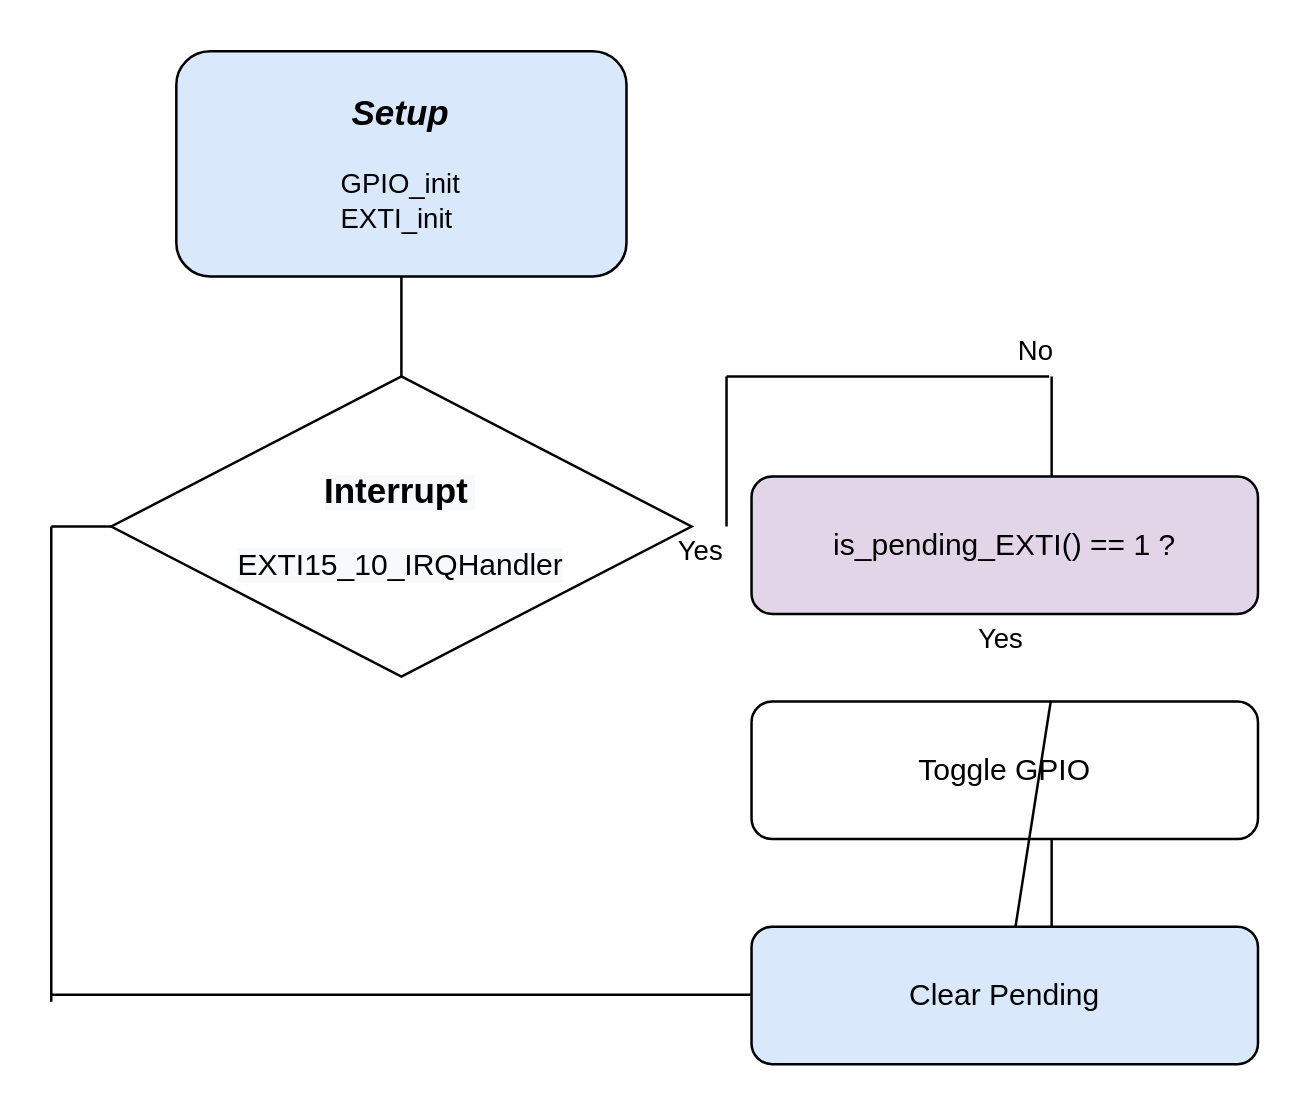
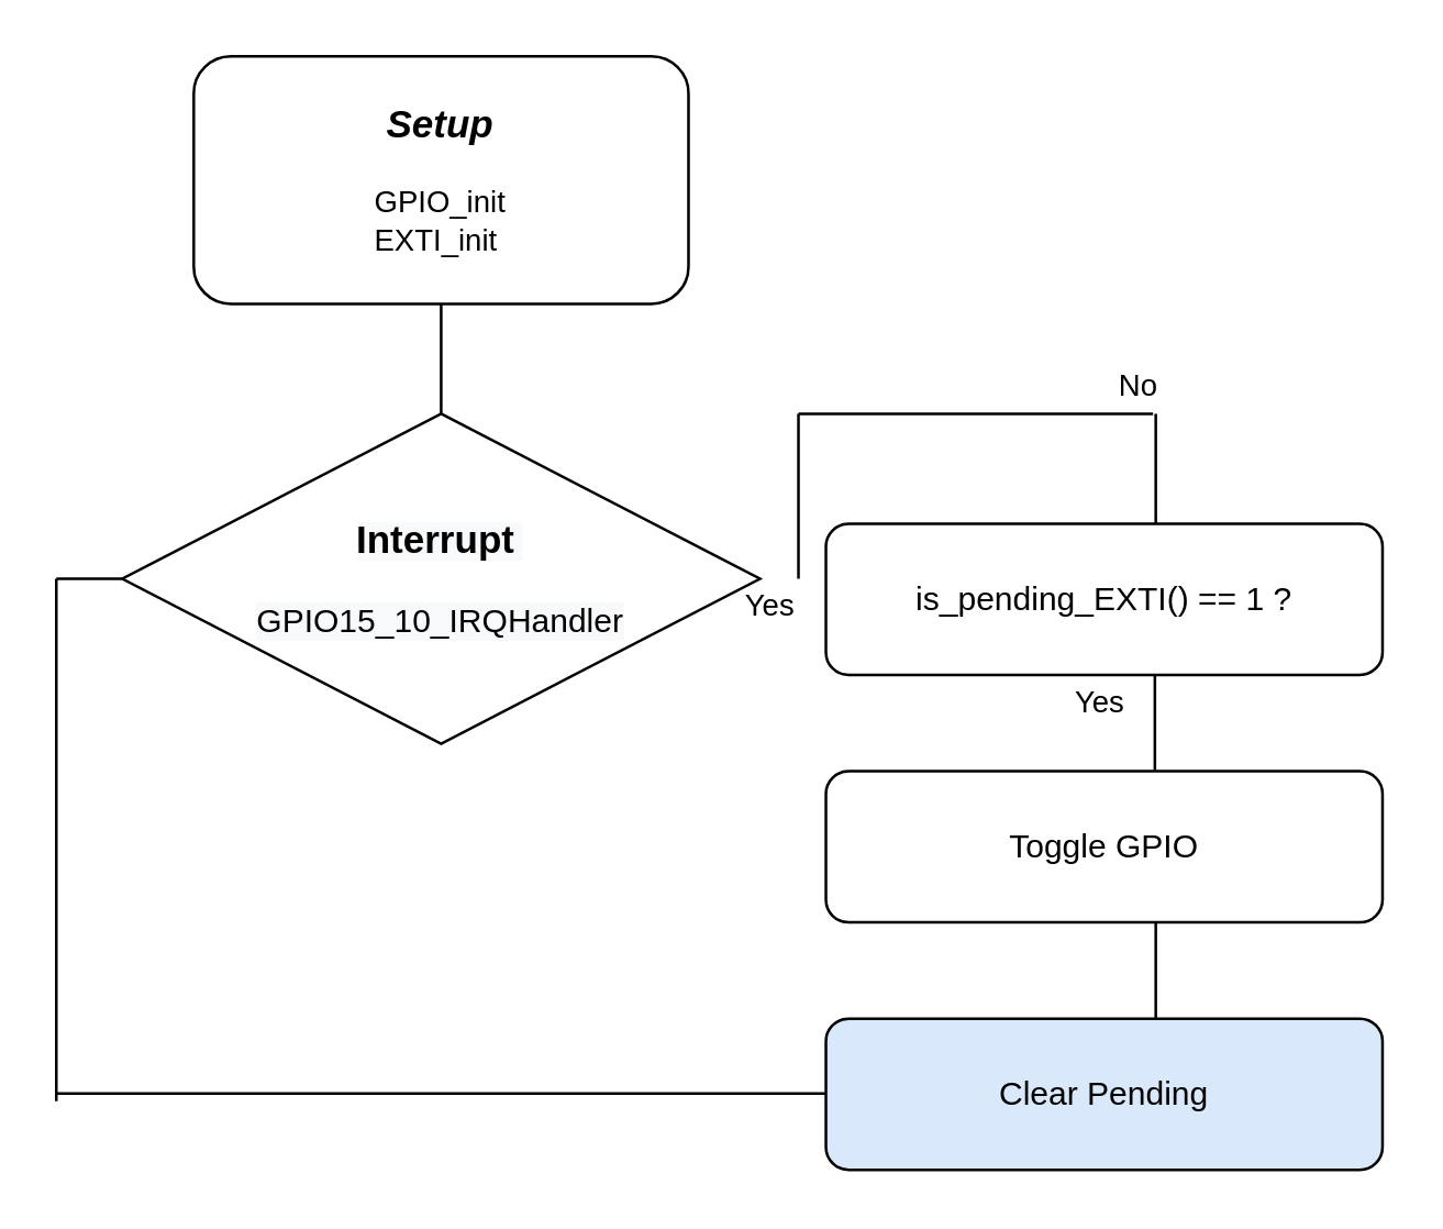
  <mxCell id="0" />
  <mxCell id="1" parent="0" />
- <mxCell id="2" value="&lt;font&gt;&lt;font&gt;&lt;i style=&quot;font-weight: bold&quot;&gt;&lt;font style=&quot;font-size: 14px&quot;&gt;Setup&lt;/font&gt;&lt;/i&gt;&lt;br&gt;&lt;br style=&quot;font-size: 11px&quot;&gt;&lt;div style=&quot;font-size: 11px ; text-align: left&quot;&gt;GPIO_init&lt;/div&gt;&lt;/font&gt;&lt;font&gt;&lt;div style=&quot;font-size: 11px ; text-align: left&quot;&gt;&lt;span&gt;EXTI_init&lt;/span&gt;&lt;/div&gt;&lt;/font&gt;&lt;/font&gt;" style="rounded=1;whiteSpace=wrap;html=1;fontSize=11;glass=0;strokeWidth=1;shadow=0;fillColor=#dae8fc;" parent="1" vertex="1"><mxGeometry x="70" y="20" width="180" height="90" as="geometry" /></mxCell>
- <mxCell id="3" value="&lt;b style=&quot;color: rgb(0 , 0 , 0) ; font-family: &amp;#34;helvetica&amp;#34; ; font-size: 12px ; font-style: normal ; letter-spacing: normal ; text-align: center ; text-indent: 0px ; text-transform: none ; word-spacing: 0px ; background-color: rgb(248 , 249 , 250)&quot;&gt;&lt;font style=&quot;font-size: 14px&quot;&gt;Interrupt&lt;/font&gt;&lt;/b&gt;&lt;span style=&quot;color: rgb(0 , 0 , 0) ; font-family: &amp;#34;helvetica&amp;#34; ; font-size: 12px ; font-style: normal ; font-weight: 400 ; letter-spacing: normal ; text-align: center ; text-indent: 0px ; text-transform: none ; word-spacing: 0px ; background-color: rgb(248 , 249 , 250) ; display: inline ; float: none&quot;&gt;&amp;nbsp;&lt;/span&gt;&lt;br style=&quot;color: rgb(0 , 0 , 0) ; font-family: &amp;#34;helvetica&amp;#34; ; font-size: 12px ; font-style: normal ; font-weight: 400 ; letter-spacing: normal ; text-align: center ; text-indent: 0px ; text-transform: none ; word-spacing: 0px ; background-color: rgb(248 , 249 , 250)&quot;&gt;&lt;br style=&quot;color: rgb(0 , 0 , 0) ; font-family: &amp;#34;helvetica&amp;#34; ; font-size: 12px ; font-style: normal ; font-weight: 400 ; letter-spacing: normal ; text-align: center ; text-indent: 0px ; text-transform: none ; word-spacing: 0px ; background-color: rgb(248 , 249 , 250)&quot;&gt;&lt;span style=&quot;color: rgb(0 , 0 , 0) ; font-family: &amp;#34;helvetica&amp;#34; ; font-size: 12px ; font-style: normal ; font-weight: 400 ; letter-spacing: normal ; text-align: center ; text-indent: 0px ; text-transform: none ; word-spacing: 0px ; background-color: rgb(248 , 249 , 250) ; display: inline ; float: none&quot;&gt;EXTI15_10_IRQHandler&lt;/span&gt;&lt;br&gt;" style="rhombus;whiteSpace=wrap;html=1;" parent="1" vertex="1"><mxGeometry x="44" y="150" width="232" height="120" as="geometry" /></mxCell>
+ <mxCell id="2" value="&lt;font&gt;&lt;font&gt;&lt;i style=&quot;font-weight: bold&quot;&gt;&lt;font style=&quot;font-size: 14px&quot;&gt;Setup&lt;/font&gt;&lt;/i&gt;&lt;br&gt;&lt;br style=&quot;font-size: 11px&quot;&gt;&lt;div style=&quot;font-size: 11px ; text-align: left&quot;&gt;GPIO_init&lt;/div&gt;&lt;/font&gt;&lt;font&gt;&lt;div style=&quot;font-size: 11px ; text-align: left&quot;&gt;&lt;span&gt;EXTI_init&lt;/span&gt;&lt;/div&gt;&lt;/font&gt;&lt;/font&gt;" style="rounded=1;whiteSpace=wrap;html=1;fontSize=11;glass=0;strokeWidth=1;shadow=0;" parent="1" vertex="1"><mxGeometry x="70" y="20" width="180" height="90" as="geometry" /></mxCell>
+ <mxCell id="3" value="&lt;b style=&quot;color: rgb(0 , 0 , 0) ; font-family: &amp;#34;helvetica&amp;#34; ; font-size: 12px ; font-style: normal ; letter-spacing: normal ; text-align: center ; text-indent: 0px ; text-transform: none ; word-spacing: 0px ; background-color: rgb(248 , 249 , 250)&quot;&gt;&lt;font style=&quot;font-size: 14px&quot;&gt;Interrupt&lt;/font&gt;&lt;/b&gt;&lt;span style=&quot;color: rgb(0 , 0 , 0) ; font-family: &amp;#34;helvetica&amp;#34; ; font-size: 12px ; font-style: normal ; font-weight: 400 ; letter-spacing: normal ; text-align: center ; text-indent: 0px ; text-transform: none ; word-spacing: 0px ; background-color: rgb(248 , 249 , 250) ; display: inline ; float: none&quot;&gt;&amp;nbsp;&lt;/span&gt;&lt;br style=&quot;color: rgb(0 , 0 , 0) ; font-family: &amp;#34;helvetica&amp;#34; ; font-size: 12px ; font-style: normal ; font-weight: 400 ; letter-spacing: normal ; text-align: center ; text-indent: 0px ; text-transform: none ; word-spacing: 0px ; background-color: rgb(248 , 249 , 250)&quot;&gt;&lt;br style=&quot;color: rgb(0 , 0 , 0) ; font-family: &amp;#34;helvetica&amp;#34; ; font-size: 12px ; font-style: normal ; font-weight: 400 ; letter-spacing: normal ; text-align: center ; text-indent: 0px ; text-transform: none ; word-spacing: 0px ; background-color: rgb(248 , 249 , 250)&quot;&gt;&lt;span style=&quot;color: rgb(0 , 0 , 0) ; font-family: &amp;#34;helvetica&amp;#34; ; font-size: 12px ; font-style: normal ; font-weight: 400 ; letter-spacing: normal ; text-align: center ; text-indent: 0px ; text-transform: none ; word-spacing: 0px ; background-color: rgb(248 , 249 , 250) ; display: inline ; float: none&quot;&gt;GPIO15_10_IRQHandler&lt;/span&gt;&lt;br&gt;" style="rhombus;whiteSpace=wrap;html=1;" parent="1" vertex="1"><mxGeometry x="44" y="150" width="232" height="120" as="geometry" /></mxCell>
  <mxCell id="4" value="" style="endArrow=none;html=1;" parent="1" edge="1"><mxGeometry width="50" height="50" relative="1" as="geometry"><mxPoint x="20" y="400" as="sourcePoint" /><mxPoint x="20" y="210" as="targetPoint" /></mxGeometry></mxCell>
  <mxCell id="5" value="" style="endArrow=none;html=1;" edge="1" parent="1"><mxGeometry width="50" height="50" relative="1" as="geometry"><mxPoint x="160" y="150" as="sourcePoint" /><mxPoint x="160" y="110" as="targetPoint" /></mxGeometry></mxCell>
  <mxCell id="6" value="Yes" style="text;html=1;strokeColor=none;fillColor=none;align=center;verticalAlign=middle;whiteSpace=wrap;rounded=0;fontSize=11;" vertex="1" parent="1"><mxGeometry x="260" y="210" width="40" height="20" as="geometry" /></mxCell>
- <mxCell id="7" value="&lt;span&gt;is_pending_EXTI() == 1 ?&lt;br&gt;&lt;/span&gt;" style="rounded=1;whiteSpace=wrap;html=1;fillColor=#e1d5e7;" vertex="1" parent="1"><mxGeometry x="300" y="190" width="202.5" height="55" as="geometry" /></mxCell>
+ <mxCell id="7" value="&lt;span&gt;is_pending_EXTI() == 1 ?&lt;br&gt;&lt;/span&gt;" style="rounded=1;whiteSpace=wrap;html=1;" vertex="1" parent="1"><mxGeometry x="300" y="190" width="202.5" height="55" as="geometry" /></mxCell>
  <mxCell id="8" value="&lt;span&gt;Clear Pending&lt;br&gt;&lt;/span&gt;" style="rounded=1;whiteSpace=wrap;html=1;fillColor=#dae8fc;" vertex="1" parent="1"><mxGeometry x="300" y="370" width="202.5" height="55" as="geometry" /></mxCell>
  <mxCell id="9" value="" style="endArrow=none;html=1;" edge="1" parent="1"><mxGeometry width="50" height="50" relative="1" as="geometry"><mxPoint x="20" y="397.26" as="sourcePoint" /><mxPoint x="300" y="397.26" as="targetPoint" /></mxGeometry></mxCell>
  <mxCell id="10" value="" style="endArrow=none;html=1;entryX=0;entryY=0.5;entryDx=0;entryDy=0;" edge="1" parent="1" target="3"><mxGeometry width="50" height="50" relative="1" as="geometry"><mxPoint x="20" y="210" as="sourcePoint" /><mxPoint x="50" y="220" as="targetPoint" /></mxGeometry></mxCell>
  <mxCell id="11" value="" style="endArrow=none;html=1;" edge="1" parent="1"><mxGeometry width="50" height="50" relative="1" as="geometry"><mxPoint x="420" y="190" as="sourcePoint" /><mxPoint x="420" y="150" as="targetPoint" /></mxGeometry></mxCell>
  <mxCell id="12" value="" style="endArrow=none;html=1;" edge="1" parent="1"><mxGeometry width="50" height="50" relative="1" as="geometry"><mxPoint x="290" y="150" as="sourcePoint" /><mxPoint x="419" y="150" as="targetPoint" /></mxGeometry></mxCell>
  <mxCell id="13" value="" style="endArrow=none;html=1;" edge="1" parent="1"><mxGeometry width="50" height="50" relative="1" as="geometry"><mxPoint x="290" y="210" as="sourcePoint" /><mxPoint x="290" y="150" as="targetPoint" /></mxGeometry></mxCell>
  <mxCell id="14" value="No" style="text;html=1;strokeColor=none;fillColor=none;align=center;verticalAlign=middle;whiteSpace=wrap;rounded=0;fontSize=11;" vertex="1" parent="1"><mxGeometry x="394" y="130" width="40" height="20" as="geometry" /></mxCell>
  <mxCell id="15" value="Yes" style="text;html=1;strokeColor=none;fillColor=none;align=center;verticalAlign=middle;whiteSpace=wrap;rounded=0;fontSize=11;" vertex="1" parent="1"><mxGeometry x="380" y="245" width="40" height="20" as="geometry" /></mxCell>
  <mxCell id="16" value="&lt;span&gt;Toggle GPIO&lt;br&gt;&lt;/span&gt;" style="rounded=1;whiteSpace=wrap;html=1;" vertex="1" parent="1"><mxGeometry x="300" y="280" width="202.5" height="55" as="geometry" /></mxCell>
- <mxCell id="17" value="" style="endArrow=none;html=1;exitX=0.591;exitY=-0.007;exitDx=0;exitDy=0;exitPerimeter=0;" edge="1" parent="1" source="16" target="8"><mxGeometry width="50" height="50" relative="1" as="geometry"><mxPoint x="390" y="300" as="sourcePoint" /><mxPoint x="440" y="250" as="targetPoint" /></mxGeometry></mxCell>
+ <mxCell id="17" value="" style="endArrow=none;html=1;entryX=0.591;entryY=0.998;entryDx=0;entryDy=0;entryPerimeter=0;exitX=0.591;exitY=-0.007;exitDx=0;exitDy=0;exitPerimeter=0;" edge="1" parent="1" source="16" target="7"><mxGeometry width="50" height="50" relative="1" as="geometry"><mxPoint x="390" y="300" as="sourcePoint" /><mxPoint x="440" y="250" as="targetPoint" /></mxGeometry></mxCell>
  <mxCell id="18" value="" style="endArrow=none;html=1;entryX=0.591;entryY=0.998;entryDx=0;entryDy=0;entryPerimeter=0;exitX=0.591;exitY=-0.007;exitDx=0;exitDy=0;exitPerimeter=0;" edge="1" parent="1"><mxGeometry width="50" height="50" relative="1" as="geometry"><mxPoint x="419.998" y="370.005" as="sourcePoint" /><mxPoint x="419.998" y="335.28" as="targetPoint" /></mxGeometry></mxCell>
